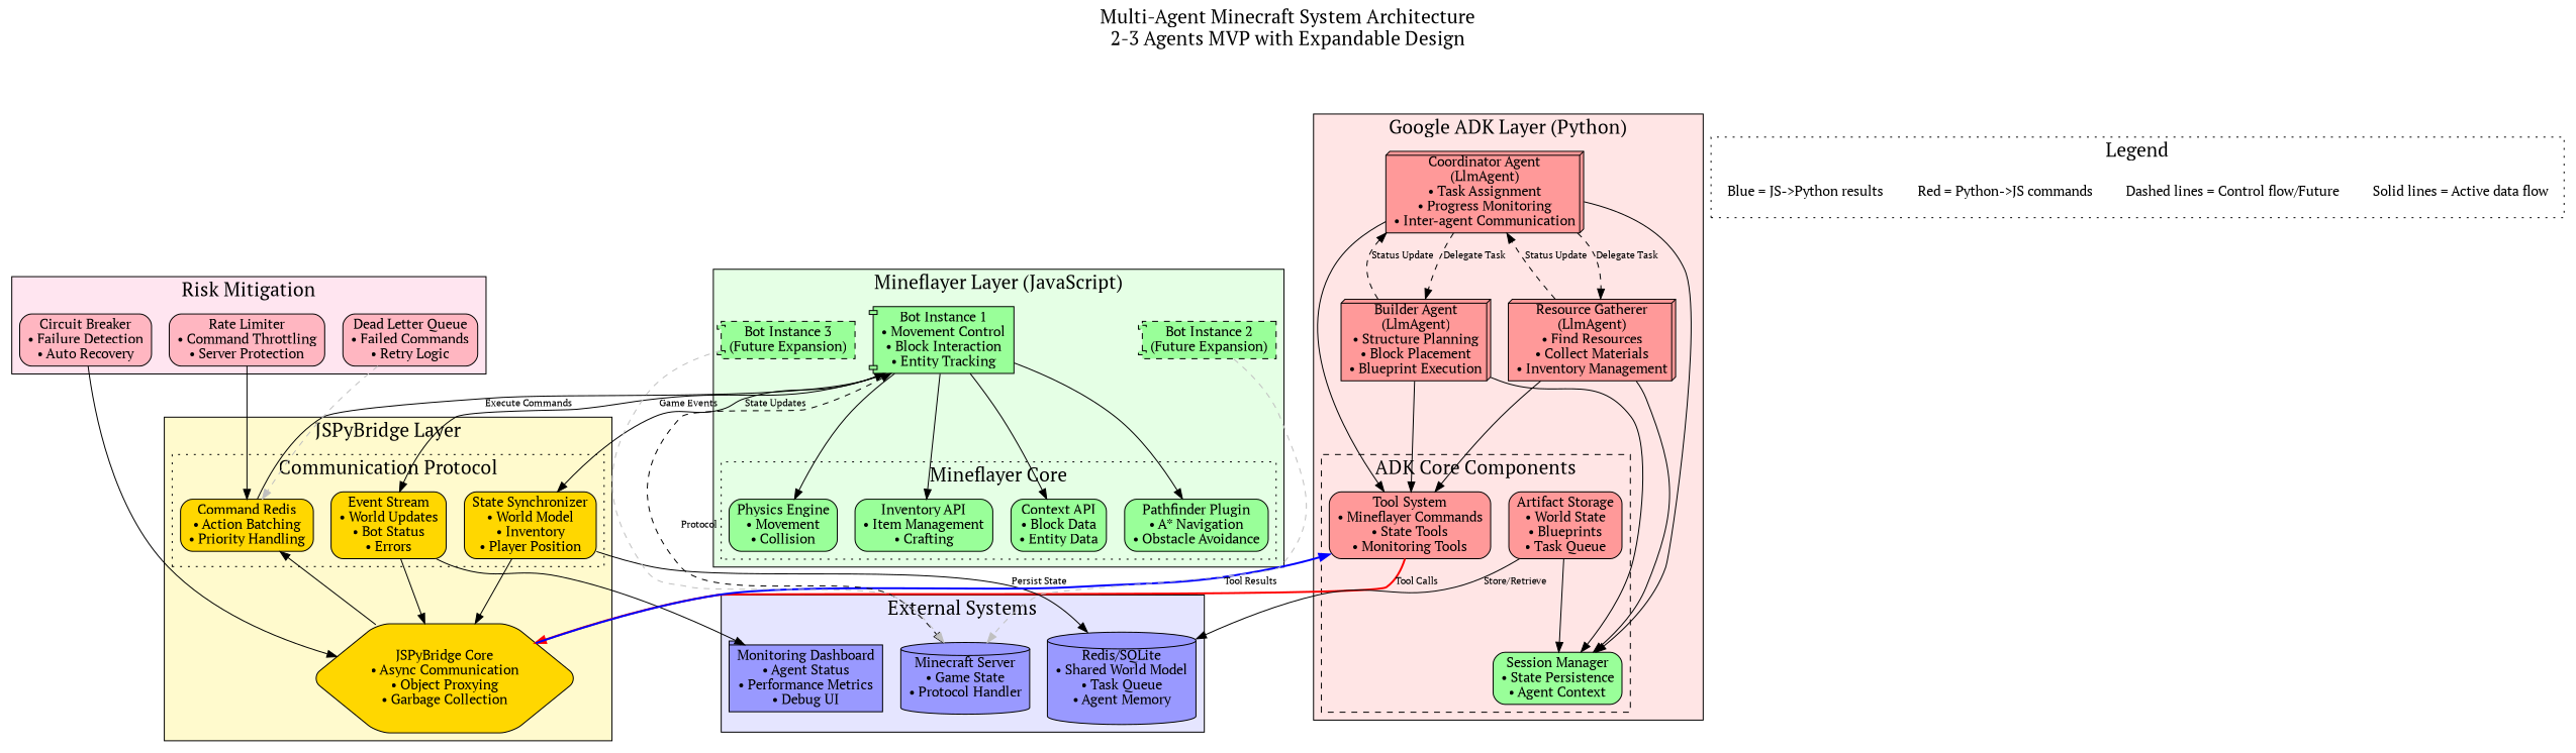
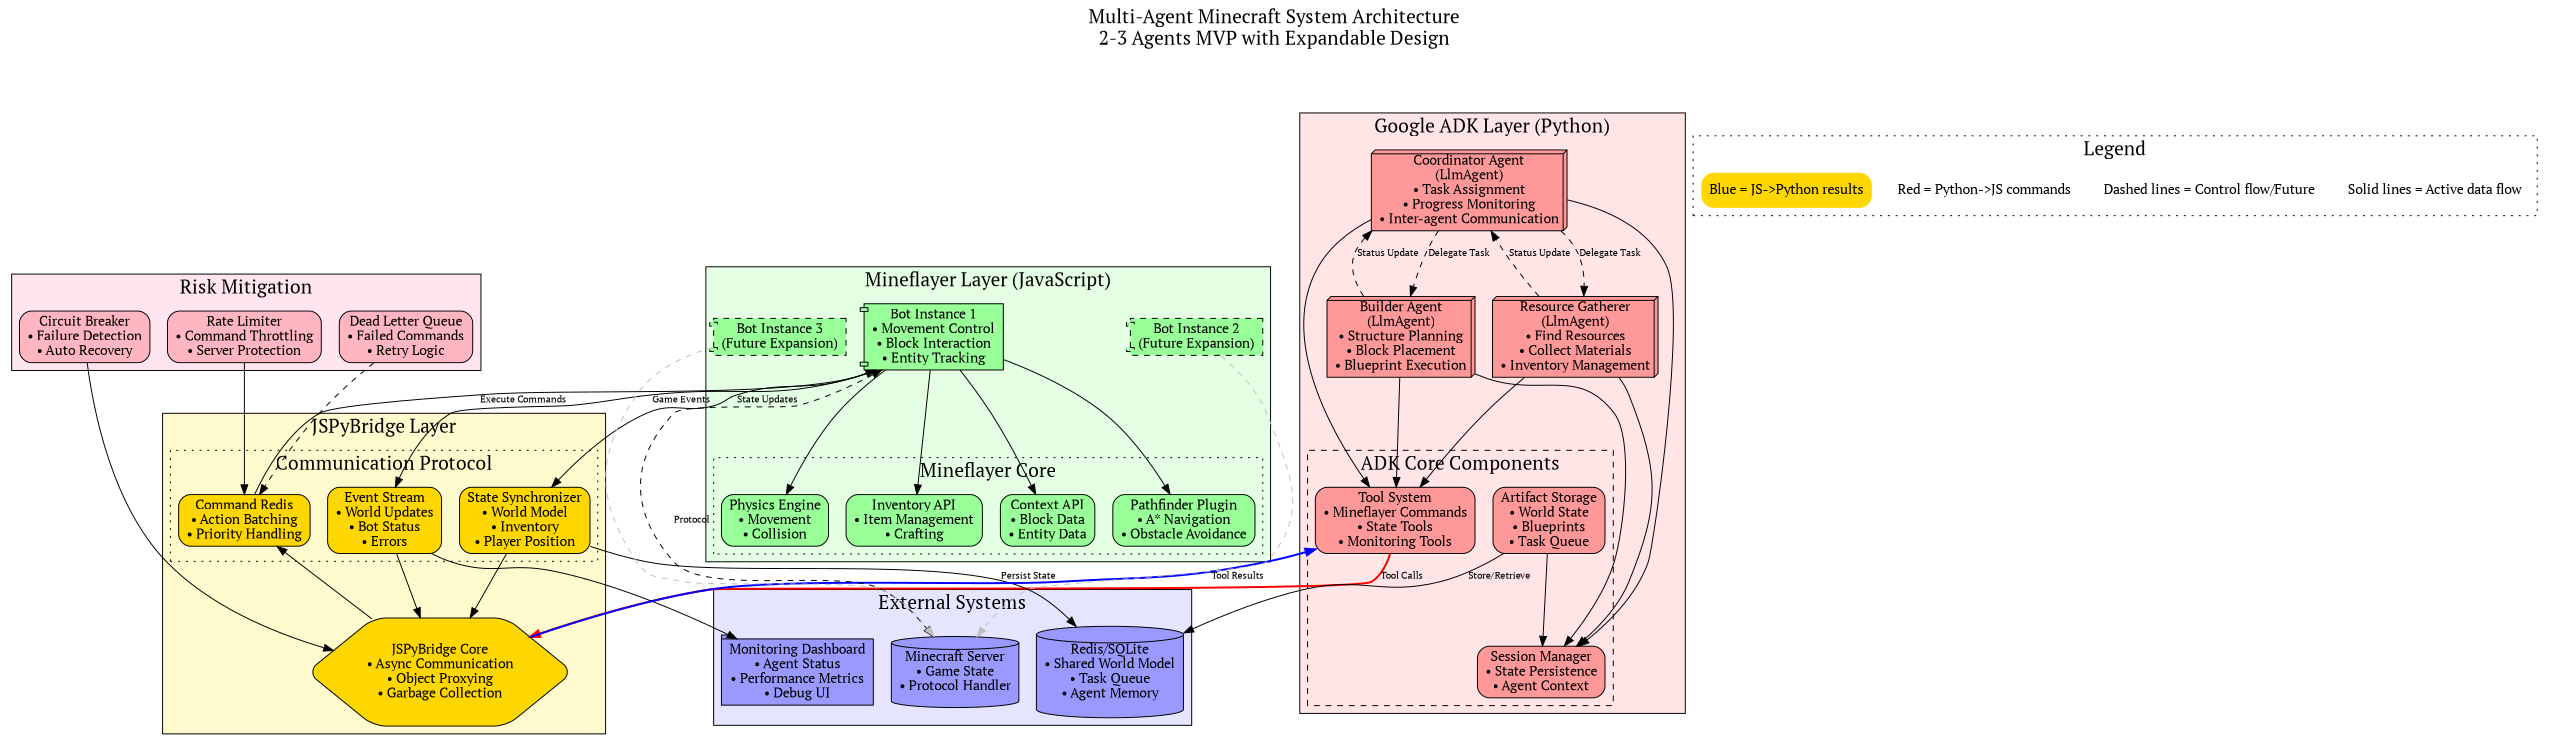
  digraph {
    compound=true
    fontname="PT Serif"
    fontsize=20
    label="Multi-Agent Minecraft System Architecture\n2-3 Agents MVP with Expandable Design"
    labelloc=t
    rankdir=TB
    node [fillcolor="#99FF99" fontname="PT Serif" shape=box style="rounded,filled"]
    edge [fontname="PT Serif" fontsize=10]
-   n1 [label="Session Manager\n• State Persistence\n• Agent Context"]
+   n1 [fillcolor="#FF9999" label="Session Manager\n• State Persistence\n• Agent Context"]
    n2 [fillcolor="#FF9999" label="Tool System\n• Mineflayer Commands\n• State Tools\n• Monitoring Tools"]
    n3 [fillcolor="#FF9999" label="Artifact Storage\n• World State\n• Blueprints\n• Task Queue"]
    n4 [fillcolor="#FF9999" label="Coordinator Agent\n(LlmAgent)\n• Task Assignment\n• Progress Monitoring\n• Inter-agent Communication" shape=box3d]
    n5 [fillcolor="#FF9999" label="Resource Gatherer\n(LlmAgent)\n• Find Resources\n• Collect Materials\n• Inventory Management" shape=box3d]
    n6 [fillcolor="#FF9999" label="Builder Agent\n(LlmAgent)\n• Structure Planning\n• Block Placement\n• Blueprint Execution" shape=box3d]
    n7 [fillcolor="#FFD700" label="Command Redis\n• Action Batching\n• Priority Handling"]
    n8 [fillcolor="#FFD700" label="Event Stream\n• World Updates\n• Bot Status\n• Errors"]
    n9 [fillcolor="#FFD700" label="State Synchronizer\n• World Model\n• Inventory\n• Player Position"]
    n10 [fillcolor="#FFD700" label="JSPyBridge Core\n• Async Communication\n• Object Proxying\n• Garbage Collection" shape=hexagon]
    n11 [label="Pathfinder Plugin\n• A* Navigation\n• Obstacle Avoidance"]
    n12 [label="Physics Engine\n• Movement\n• Collision"]
    n13 [label="Inventory API\n• Item Management\n• Crafting"]
    n14 [label="Context API\n• Block Data\n• Entity Data"]
    n15 [label="Bot Instance 1\n• Movement Control\n• Block Interaction\n• Entity Tracking" shape=component]
    n16 [label="Bot Instance 2\n(Future Expansion)" shape=component style="rounded,filled,dashed"]
    n17 [label="Bot Instance 3\n(Future Expansion)" shape=component style="rounded,filled,dashed"]
    n18 [fillcolor="#9999FF" label="Minecraft Server\n• Game State\n• Protocol Handler" shape=cylinder]
    n19 [fillcolor="#9999FF" label="Redis/SQLite\n• Shared World Model\n• Task Queue\n• Agent Memory" shape=cylinder]
    n20 [fillcolor="#9999FF" label="Monitoring Dashboard\n• Agent Status\n• Performance Metrics\n• Debug UI" shape=tab]
    n21 [fillcolor="#FFB6C1" label="Circuit Breaker\n• Failure Detection\n• Auto Recovery"]
    n22 [fillcolor="#FFB6C1" label="Rate Limiter\n• Command Throttling\n• Server Protection"]
    n23 [fillcolor="#FFB6C1" label="Dead Letter Queue\n• Failed Commands\n• Retry Logic"]
    n24 [fillcolor=white label="Solid lines = Active data flow" shape=plaintext]
    n25 [fillcolor=white label="Dashed lines = Control flow/Future" shape=plaintext]
    n26 [fillcolor=white label="Red = Python->JS commands" shape=plaintext]
-   n27 [fillcolor=white label="Blue = JS->Python results" shape=plaintext]
+   n27 [fillcolor="#FFD700" label="Blue = JS->Python results" shape=plaintext]
    subgraph cluster_1 {
      fillcolor="#FFE5E5"
      label="Google ADK Layer (Python)"
      style=filled
      n4
      n5
      n6
      subgraph cluster_2 {
        fillcolor="#FFCCCC"
        label="ADK Core Components"
        style=dashed
        n1
        n2
        n3
      }
    }
    subgraph cluster_3 {
      fillcolor="#FFFACD"
      label="JSPyBridge Layer"
      style=filled
      n10
      subgraph cluster_4 {
        fillcolor="#FFFACD"
        label="Communication Protocol"
        style=dotted
        n7
        n8
        n9
      }
    }
    subgraph cluster_5 {
      fillcolor="#E5FFE5"
      label="Mineflayer Layer (JavaScript)"
      style=filled
      n15
      n16
      n17
      subgraph cluster_6 {
        fillcolor="#E5FFE5"
        label="Mineflayer Core"
        style=dotted
        n11
        n12
        n13
        n14
      }
    }
    subgraph cluster_7 {
      fillcolor="#E5E5FF"
      label="External Systems"
      style=filled
      n18
      n19
      n20
    }
    subgraph cluster_8 {
      fillcolor="#FFE5F0"
      label="Risk Mitigation"
      style=filled
      n21
      n22
      n23
    }
    subgraph cluster_9 {
      label=Legend
      style=dotted
      n24
      n25
      n26
      n27
    }
    n2 -> n10 [color=red label="Tool Calls" style=bold]
    n3 -> n1
    n3 -> n19 [label="Store/Retrieve"]
    n4 -> n1
    n4 -> n2
    n4 -> n5 [label="Delegate Task" style=dashed]
    n4 -> n6 [label="Delegate Task" style=dashed]
    n5 -> n1
    n5 -> n2
    n5 -> n4 [label="Status Update" style=dashed]
    n6 -> n1
    n6 -> n2
    n6 -> n4 [label="Status Update" style=dashed]
    n7 -> n15 [label="Execute Commands"]
    n8 -> n10
    n8 -> n20
    n9 -> n10
    n9 -> n19 [label="Persist State"]
    n10 -> n2 [color=blue label="Tool Results" style=bold]
    n10 -> n7
    n15 -> n8 [label="Game Events"]
    n15 -> n9 [label="State Updates"]
    n15 -> n11
    n15 -> n12
    n15 -> n13
    n15 -> n14
    n15 -> n18 [dir=both label=Protocol style=dashed]
    n16 -> n18 [color=gray style=dashed]
    n17 -> n18 [color=gray style=dashed]
    n21 -> n10
    n22 -> n7
-   n23 -> n7 [style=dashed color=gray]
+   n23 -> n7 [style=dashed]
  }
